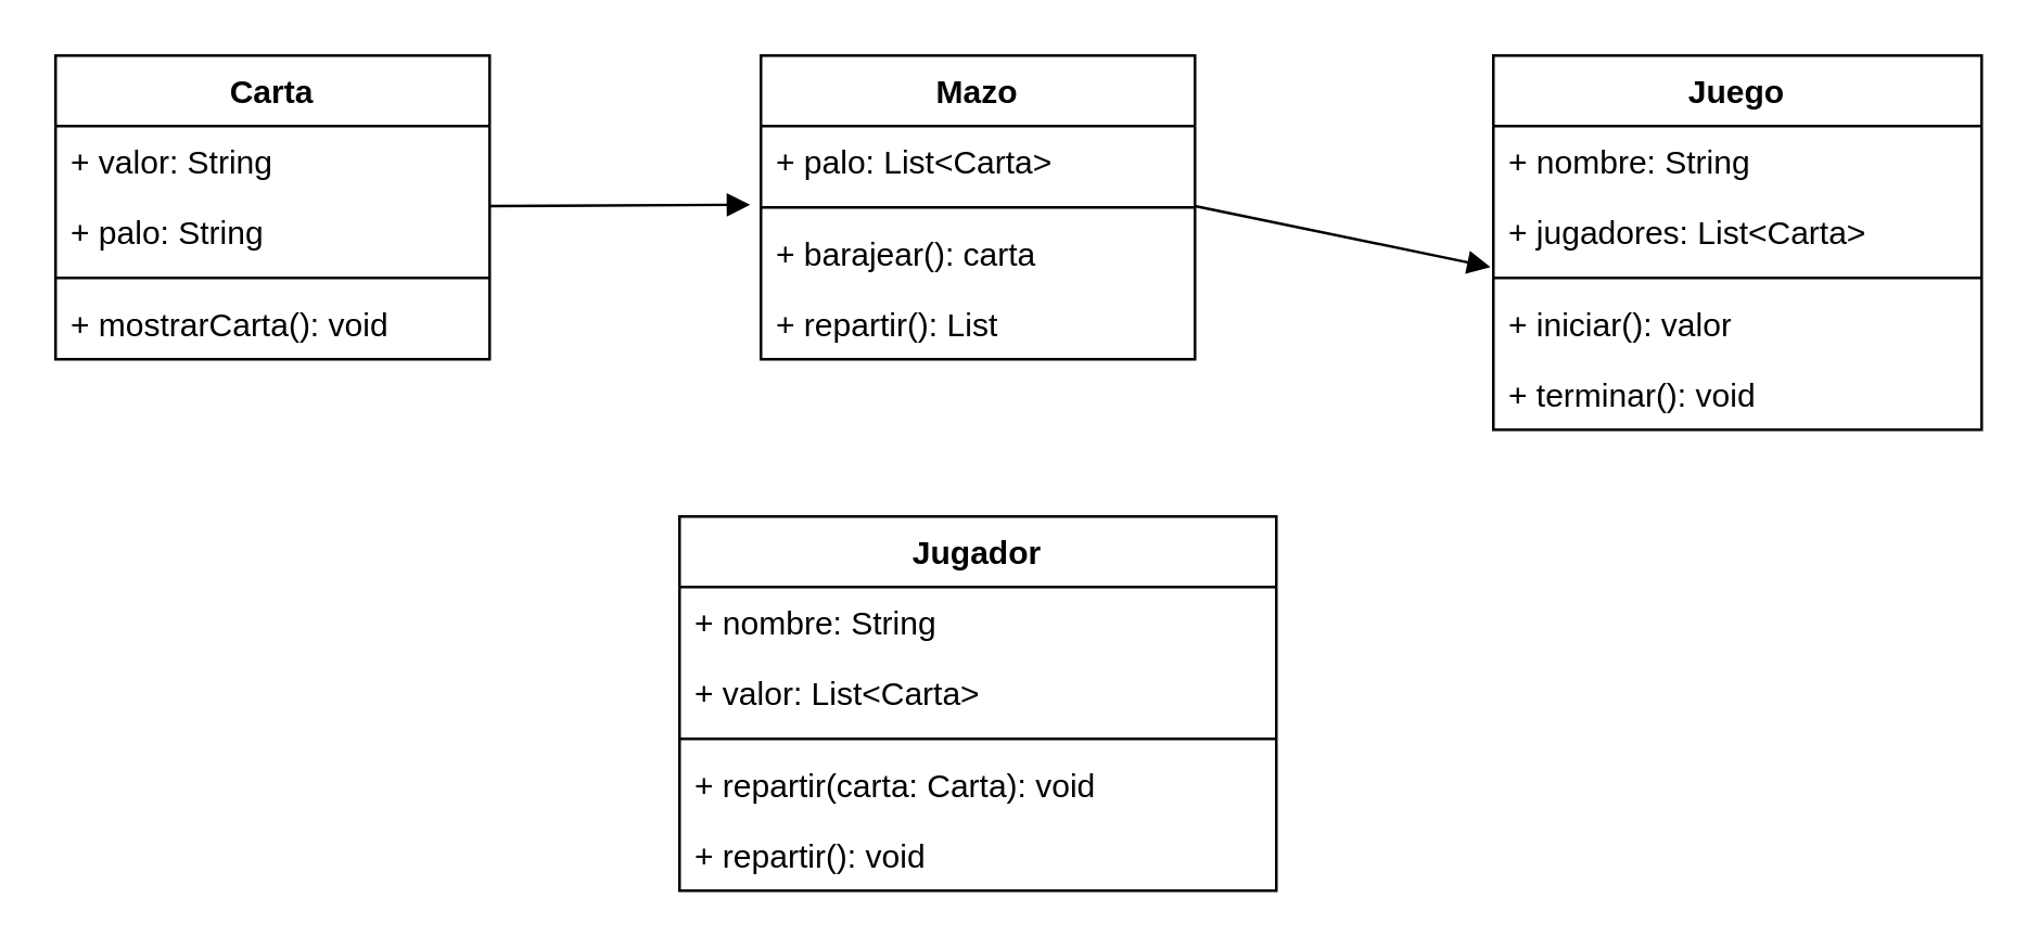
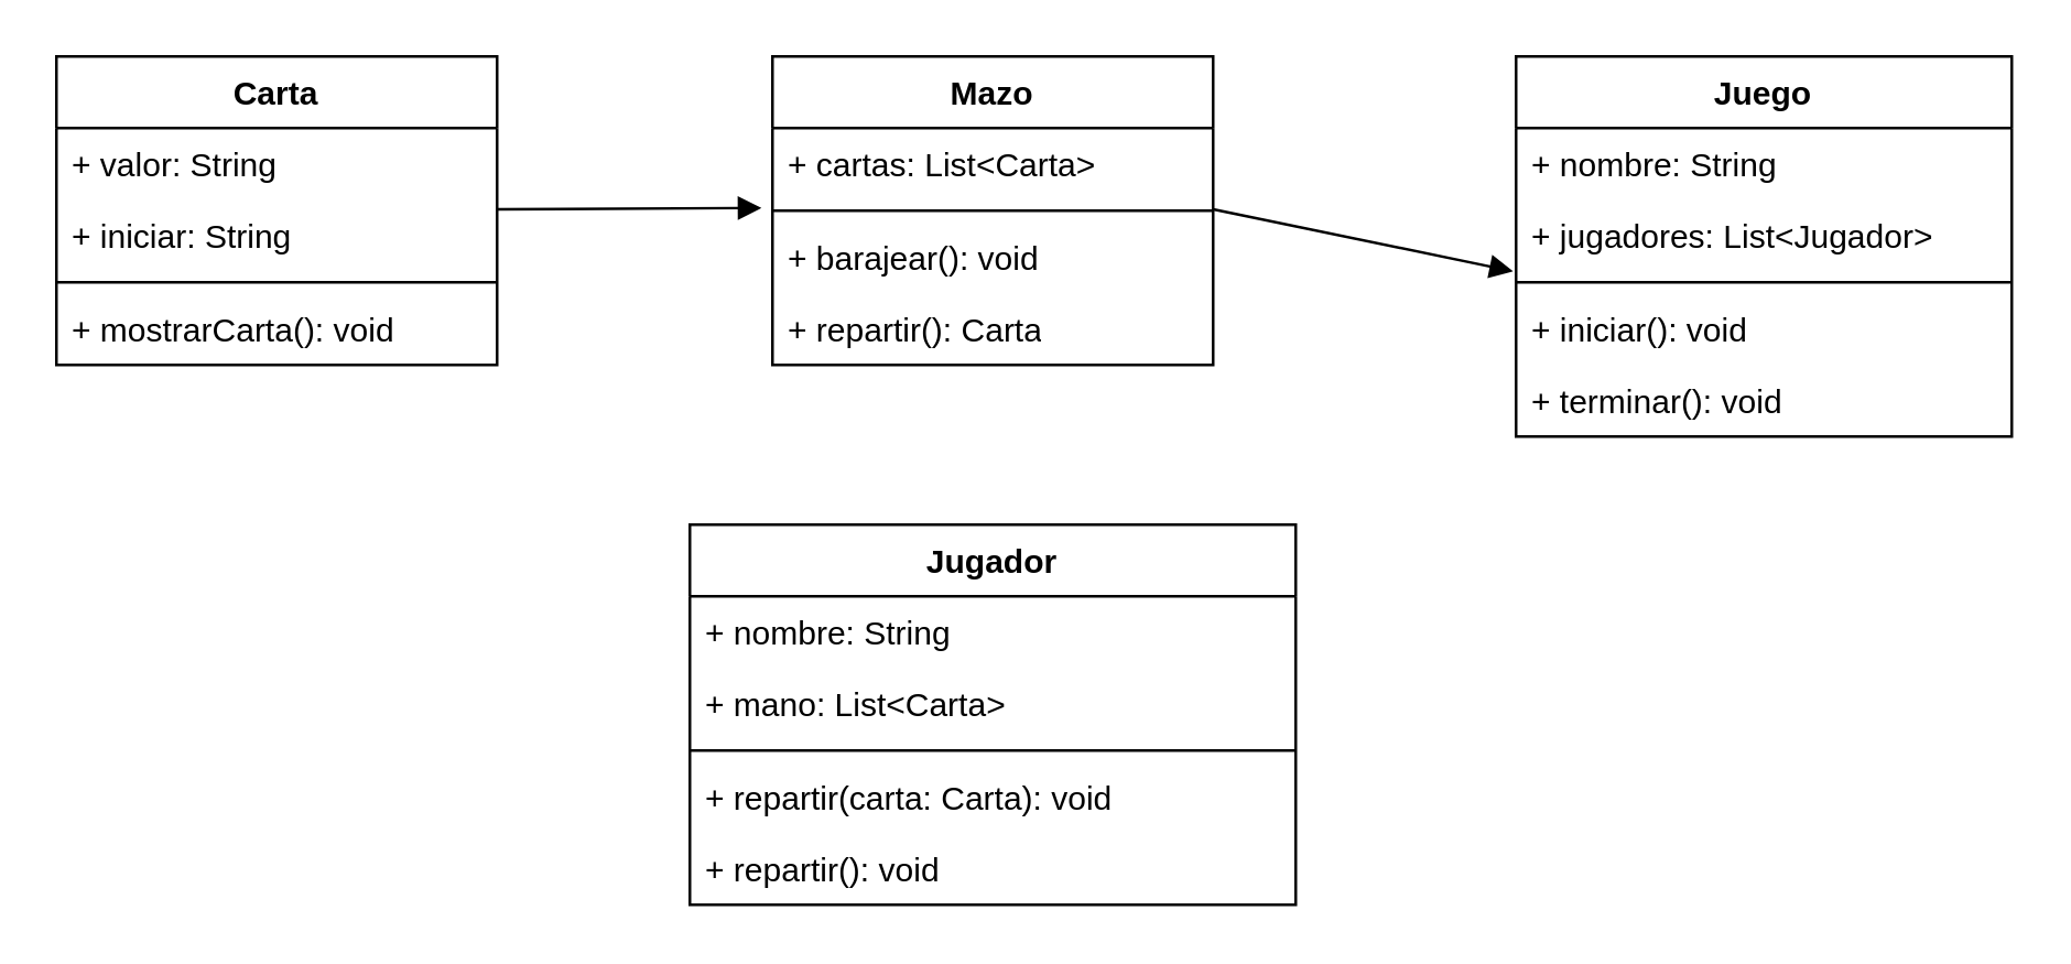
  <mxCell id="0" />
  <mxCell id="1" parent="0" />
  <mxCell id="2" value="Carta" style="swimlane;fontStyle=1;align=center;verticalAlign=top;childLayout=stackLayout;horizontal=1;startSize=26;horizontalStack=0;resizeParent=1;resizeParentMax=0;resizeLast=0;collapsible=1;marginBottom=0;whiteSpace=wrap;html=1;" vertex="1" parent="1"><mxGeometry x="20" y="20" width="160" height="112" as="geometry" /></mxCell>
  <mxCell id="3" value="+ valor: String" style="text;strokeColor=none;fillColor=none;align=left;verticalAlign=top;spacingLeft=4;spacingRight=4;overflow=hidden;rotatable=0;points=[[0,0.5],[1,0.5]];portConstraint=eastwest;whiteSpace=wrap;html=1;" vertex="1" parent="2"><mxGeometry y="26" width="160" height="26" as="geometry" /></mxCell>
- <mxCell id="4" value="+ palo: String" style="text;strokeColor=none;fillColor=none;align=left;verticalAlign=top;spacingLeft=4;spacingRight=4;overflow=hidden;rotatable=0;points=[[0,0.5],[1,0.5]];portConstraint=eastwest;whiteSpace=wrap;html=1;" vertex="1" parent="2"><mxGeometry y="52" width="160" height="26" as="geometry" /></mxCell>
+ <mxCell id="4" value="+ iniciar: String" style="text;strokeColor=none;fillColor=none;align=left;verticalAlign=top;spacingLeft=4;spacingRight=4;overflow=hidden;rotatable=0;points=[[0,0.5],[1,0.5]];portConstraint=eastwest;whiteSpace=wrap;html=1;" vertex="1" parent="2"><mxGeometry y="52" width="160" height="26" as="geometry" /></mxCell>
  <mxCell id="5" value="" style="line;strokeWidth=1;fillColor=none;align=left;verticalAlign=middle;spacingTop=-1;spacingLeft=3;spacingRight=3;rotatable=0;labelPosition=right;points=[];portConstraint=eastwest;strokeColor=inherit;" vertex="1" parent="2"><mxGeometry y="78" width="160" height="8" as="geometry" /></mxCell>
  <mxCell id="6" value="+ mostrarCarta(): void" style="text;strokeColor=none;fillColor=none;align=left;verticalAlign=top;spacingLeft=4;spacingRight=4;overflow=hidden;rotatable=0;points=[[0,0.5],[1,0.5]];portConstraint=eastwest;whiteSpace=wrap;html=1;" vertex="1" parent="2"><mxGeometry y="86" width="160" height="26" as="geometry" /></mxCell>
  <mxCell id="7" value="Mazo" style="swimlane;fontStyle=1;align=center;verticalAlign=top;childLayout=stackLayout;horizontal=1;startSize=26;horizontalStack=0;resizeParent=1;resizeParentMax=0;resizeLast=0;collapsible=1;marginBottom=0;whiteSpace=wrap;html=1;" vertex="1" parent="1"><mxGeometry x="280" y="20" width="160" height="112" as="geometry" /></mxCell>
- <mxCell id="8" value="+ palo: List&amp;lt;Carta&amp;gt;" style="text;strokeColor=none;fillColor=none;align=left;verticalAlign=top;spacingLeft=4;spacingRight=4;overflow=hidden;rotatable=0;points=[[0,0.5],[1,0.5]];portConstraint=eastwest;whiteSpace=wrap;html=1;" vertex="1" parent="7"><mxGeometry y="26" width="160" height="26" as="geometry" /></mxCell>
+ <mxCell id="8" value="+ cartas: List&amp;lt;Carta&amp;gt;" style="text;strokeColor=none;fillColor=none;align=left;verticalAlign=top;spacingLeft=4;spacingRight=4;overflow=hidden;rotatable=0;points=[[0,0.5],[1,0.5]];portConstraint=eastwest;whiteSpace=wrap;html=1;" vertex="1" parent="7"><mxGeometry y="26" width="160" height="26" as="geometry" /></mxCell>
  <mxCell id="9" value="" style="line;strokeWidth=1;fillColor=none;align=left;verticalAlign=middle;spacingTop=-1;spacingLeft=3;spacingRight=3;rotatable=0;labelPosition=right;points=[];portConstraint=eastwest;strokeColor=inherit;" vertex="1" parent="7"><mxGeometry y="52" width="160" height="8" as="geometry" /></mxCell>
- <mxCell id="10" value="+ barajear(): carta" style="text;strokeColor=none;fillColor=none;align=left;verticalAlign=top;spacingLeft=4;spacingRight=4;overflow=hidden;rotatable=0;points=[[0,0.5],[1,0.5]];portConstraint=eastwest;whiteSpace=wrap;html=1;" vertex="1" parent="7"><mxGeometry y="60" width="160" height="26" as="geometry" /></mxCell>
- <mxCell id="11" value="+ repartir(): List" style="text;strokeColor=none;fillColor=none;align=left;verticalAlign=top;spacingLeft=4;spacingRight=4;overflow=hidden;rotatable=0;points=[[0,0.5],[1,0.5]];portConstraint=eastwest;whiteSpace=wrap;html=1;" vertex="1" parent="7"><mxGeometry y="86" width="160" height="26" as="geometry" /></mxCell>
+ <mxCell id="10" value="+ barajear(): void" style="text;strokeColor=none;fillColor=none;align=left;verticalAlign=top;spacingLeft=4;spacingRight=4;overflow=hidden;rotatable=0;points=[[0,0.5],[1,0.5]];portConstraint=eastwest;whiteSpace=wrap;html=1;" vertex="1" parent="7"><mxGeometry y="60" width="160" height="26" as="geometry" /></mxCell>
+ <mxCell id="11" value="+ repartir(): Carta" style="text;strokeColor=none;fillColor=none;align=left;verticalAlign=top;spacingLeft=4;spacingRight=4;overflow=hidden;rotatable=0;points=[[0,0.5],[1,0.5]];portConstraint=eastwest;whiteSpace=wrap;html=1;" vertex="1" parent="7"><mxGeometry y="86" width="160" height="26" as="geometry" /></mxCell>
  <mxCell id="12" value="Juego" style="swimlane;fontStyle=1;align=center;verticalAlign=top;childLayout=stackLayout;horizontal=1;startSize=26;horizontalStack=0;resizeParent=1;resizeParentMax=0;resizeLast=0;collapsible=1;marginBottom=0;whiteSpace=wrap;html=1;" vertex="1" parent="1"><mxGeometry x="550" y="20" width="180" height="138" as="geometry" /></mxCell>
  <mxCell id="13" value="+ nombre: String" style="text;strokeColor=none;fillColor=none;align=left;verticalAlign=top;spacingLeft=4;spacingRight=4;overflow=hidden;rotatable=0;points=[[0,0.5],[1,0.5]];portConstraint=eastwest;whiteSpace=wrap;html=1;" vertex="1" parent="12"><mxGeometry y="26" width="180" height="26" as="geometry" /></mxCell>
- <mxCell id="14" value="+ jugadores: List&amp;lt;Carta&amp;gt;" style="text;strokeColor=none;fillColor=none;align=left;verticalAlign=top;spacingLeft=4;spacingRight=4;overflow=hidden;rotatable=0;points=[[0,0.5],[1,0.5]];portConstraint=eastwest;whiteSpace=wrap;html=1;" vertex="1" parent="12"><mxGeometry y="52" width="180" height="26" as="geometry" /></mxCell>
+ <mxCell id="14" value="+ jugadores: List&amp;lt;Jugador&amp;gt;" style="text;strokeColor=none;fillColor=none;align=left;verticalAlign=top;spacingLeft=4;spacingRight=4;overflow=hidden;rotatable=0;points=[[0,0.5],[1,0.5]];portConstraint=eastwest;whiteSpace=wrap;html=1;" vertex="1" parent="12"><mxGeometry y="52" width="180" height="26" as="geometry" /></mxCell>
  <mxCell id="15" value="" style="line;strokeWidth=1;fillColor=none;align=left;verticalAlign=middle;spacingTop=-1;spacingLeft=3;spacingRight=3;rotatable=0;labelPosition=right;points=[];portConstraint=eastwest;strokeColor=inherit;" vertex="1" parent="12"><mxGeometry y="78" width="180" height="8" as="geometry" /></mxCell>
- <mxCell id="16" value="+ iniciar(): valor" style="text;strokeColor=none;fillColor=none;align=left;verticalAlign=top;spacingLeft=4;spacingRight=4;overflow=hidden;rotatable=0;points=[[0,0.5],[1,0.5]];portConstraint=eastwest;whiteSpace=wrap;html=1;" vertex="1" parent="12"><mxGeometry y="86" width="180" height="26" as="geometry" /></mxCell>
+ <mxCell id="16" value="+ iniciar(): void" style="text;strokeColor=none;fillColor=none;align=left;verticalAlign=top;spacingLeft=4;spacingRight=4;overflow=hidden;rotatable=0;points=[[0,0.5],[1,0.5]];portConstraint=eastwest;whiteSpace=wrap;html=1;" vertex="1" parent="12"><mxGeometry y="86" width="180" height="26" as="geometry" /></mxCell>
  <mxCell id="17" value="+ terminar(): void" style="text;strokeColor=none;fillColor=none;align=left;verticalAlign=top;spacingLeft=4;spacingRight=4;overflow=hidden;rotatable=0;points=[[0,0.5],[1,0.5]];portConstraint=eastwest;whiteSpace=wrap;html=1;" vertex="1" parent="12"><mxGeometry y="112" width="180" height="26" as="geometry" /></mxCell>
  <mxCell id="18" value="Jugador" style="swimlane;fontStyle=1;align=center;verticalAlign=top;childLayout=stackLayout;horizontal=1;startSize=26;horizontalStack=0;resizeParent=1;resizeParentMax=0;resizeLast=0;collapsible=1;marginBottom=0;whiteSpace=wrap;html=1;" vertex="1" parent="1"><mxGeometry x="250" y="190" width="220" height="138" as="geometry" /></mxCell>
  <mxCell id="19" value="+ nombre: String" style="text;strokeColor=none;fillColor=none;align=left;verticalAlign=top;spacingLeft=4;spacingRight=4;overflow=hidden;rotatable=0;points=[[0,0.5],[1,0.5]];portConstraint=eastwest;whiteSpace=wrap;html=1;" vertex="1" parent="18"><mxGeometry y="26" width="220" height="26" as="geometry" /></mxCell>
- <mxCell id="20" value="+ valor: List&amp;lt;Carta&amp;gt;" style="text;strokeColor=none;fillColor=none;align=left;verticalAlign=top;spacingLeft=4;spacingRight=4;overflow=hidden;rotatable=0;points=[[0,0.5],[1,0.5]];portConstraint=eastwest;whiteSpace=wrap;html=1;" vertex="1" parent="18"><mxGeometry y="52" width="220" height="26" as="geometry" /></mxCell>
+ <mxCell id="20" value="+ mano: List&amp;lt;Carta&amp;gt;" style="text;strokeColor=none;fillColor=none;align=left;verticalAlign=top;spacingLeft=4;spacingRight=4;overflow=hidden;rotatable=0;points=[[0,0.5],[1,0.5]];portConstraint=eastwest;whiteSpace=wrap;html=1;" vertex="1" parent="18"><mxGeometry y="52" width="220" height="26" as="geometry" /></mxCell>
  <mxCell id="21" value="" style="line;strokeWidth=1;fillColor=none;align=left;verticalAlign=middle;spacingTop=-1;spacingLeft=3;spacingRight=3;rotatable=0;labelPosition=right;points=[];portConstraint=eastwest;strokeColor=inherit;" vertex="1" parent="18"><mxGeometry y="78" width="220" height="8" as="geometry" /></mxCell>
  <mxCell id="22" value="+ repartir(carta: Carta): &lt;span class=&quot;hljs-type&quot;&gt;void&lt;/span&gt;" style="text;strokeColor=none;fillColor=none;align=left;verticalAlign=top;spacingLeft=4;spacingRight=4;overflow=hidden;rotatable=0;points=[[0,0.5],[1,0.5]];portConstraint=eastwest;whiteSpace=wrap;html=1;" vertex="1" parent="18"><mxGeometry y="86" width="220" height="26" as="geometry" /></mxCell>
  <mxCell id="23" value="+ repartir(): &lt;span class=&quot;hljs-type&quot;&gt;void&lt;/span&gt;" style="text;strokeColor=none;fillColor=none;align=left;verticalAlign=top;spacingLeft=4;spacingRight=4;overflow=hidden;rotatable=0;points=[[0,0.5],[1,0.5]];portConstraint=eastwest;whiteSpace=wrap;html=1;" vertex="1" parent="18"><mxGeometry y="112" width="220" height="26" as="geometry" /></mxCell>
  <mxCell id="24" value="" style="html=1;verticalAlign=bottom;endArrow=block;curved=0;rounded=0;entryX=-0.006;entryY=-0.308;entryDx=0;entryDy=0;entryPerimeter=0;" edge="1" parent="1" target="16"><mxGeometry width="80" relative="1" as="geometry"><mxPoint x="440" y="75.5" as="sourcePoint" /><mxPoint x="520" y="75.5" as="targetPoint" /></mxGeometry></mxCell>
  <mxCell id="25" value="" style="html=1;verticalAlign=bottom;endArrow=block;curved=0;rounded=0;entryX=-0.025;entryY=-0.192;entryDx=0;entryDy=0;entryPerimeter=0;" edge="1" parent="1" target="10"><mxGeometry width="80" relative="1" as="geometry"><mxPoint x="180" y="75.5" as="sourcePoint" /><mxPoint x="260" y="75.5" as="targetPoint" /><mxPoint as="offset" /></mxGeometry></mxCell>
